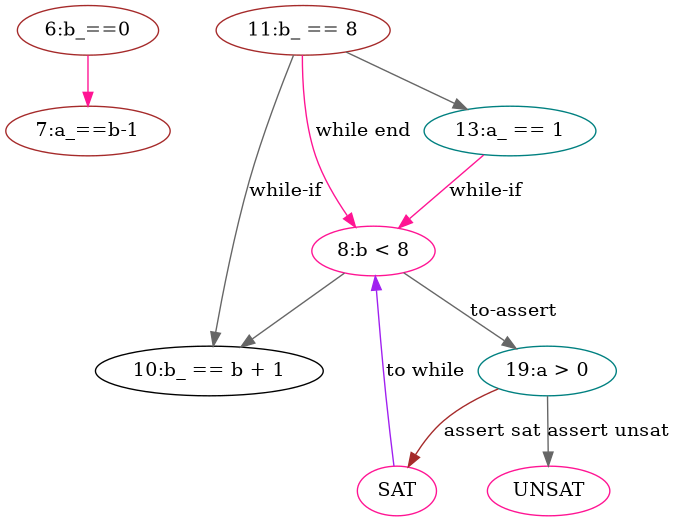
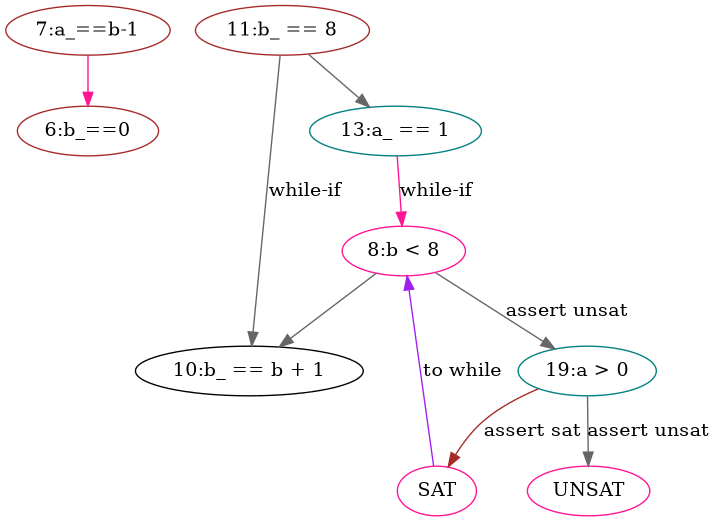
  digraph {
    node [color=brown]
    edge [color=gray40]
    n1 [label="6:b_==0"]
    n2 [label="7:a_==b-1"]
    n3 [color=deeppink label="8:b < 8"]
    n4 [color=black label="10:b_ == b + 1"]
    n5 [color=teal label="19:a > 0"]
    n6 [label="11:b_ == 8"]
    n7 [color=teal label="13:a_ == 1"]
    n8 [color=deeppink label=SAT]
    n9 [color=deeppink label=UNSAT]
-   n1 -> n2 [color=deeppink]
+   n2 -> n1 [color=deeppink]
    n3 -> n4
-   n3 -> n5 [label="to-assert"]
+   n3 -> n5 [label="assert unsat"]
    n5 -> n8 [color=brown label="assert sat"]
    n5 -> n9 [label="assert unsat"]
-   n6 -> n3 [color=deeppink label="while end"]
    n6 -> n4 [label="while-if"]
    n6 -> n7
    n7 -> n3 [color=deeppink label="while-if"]
    n8 -> n3 [color=purple label="to while"]
  }
